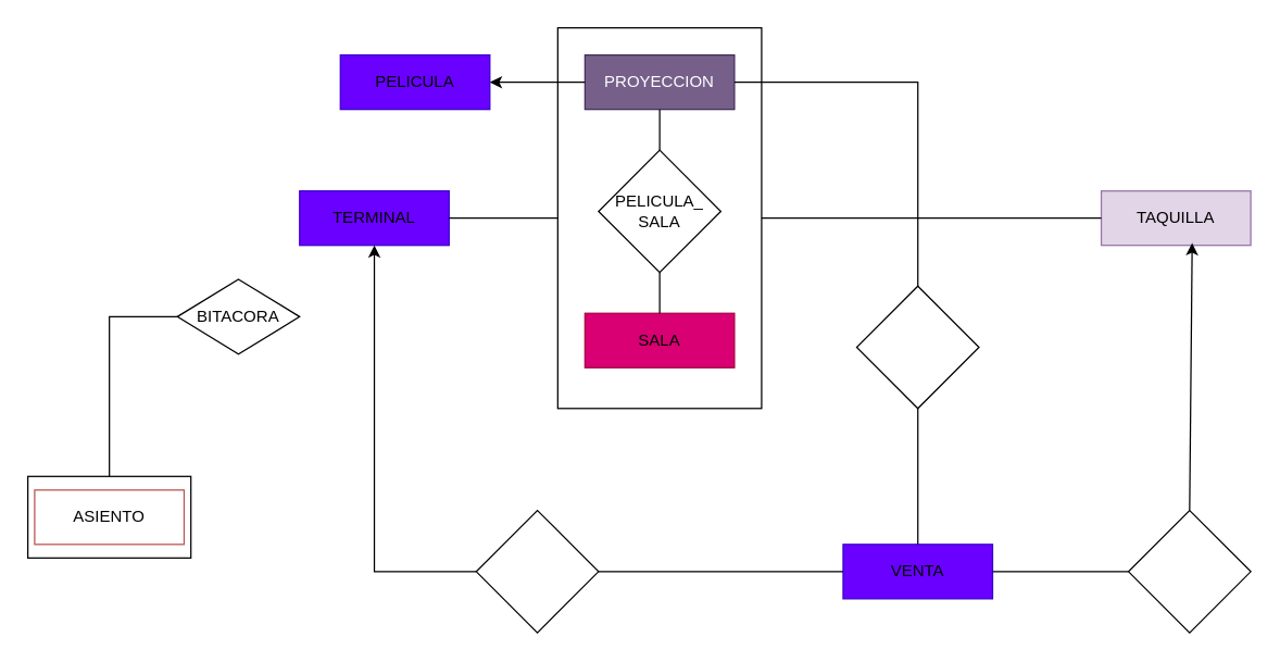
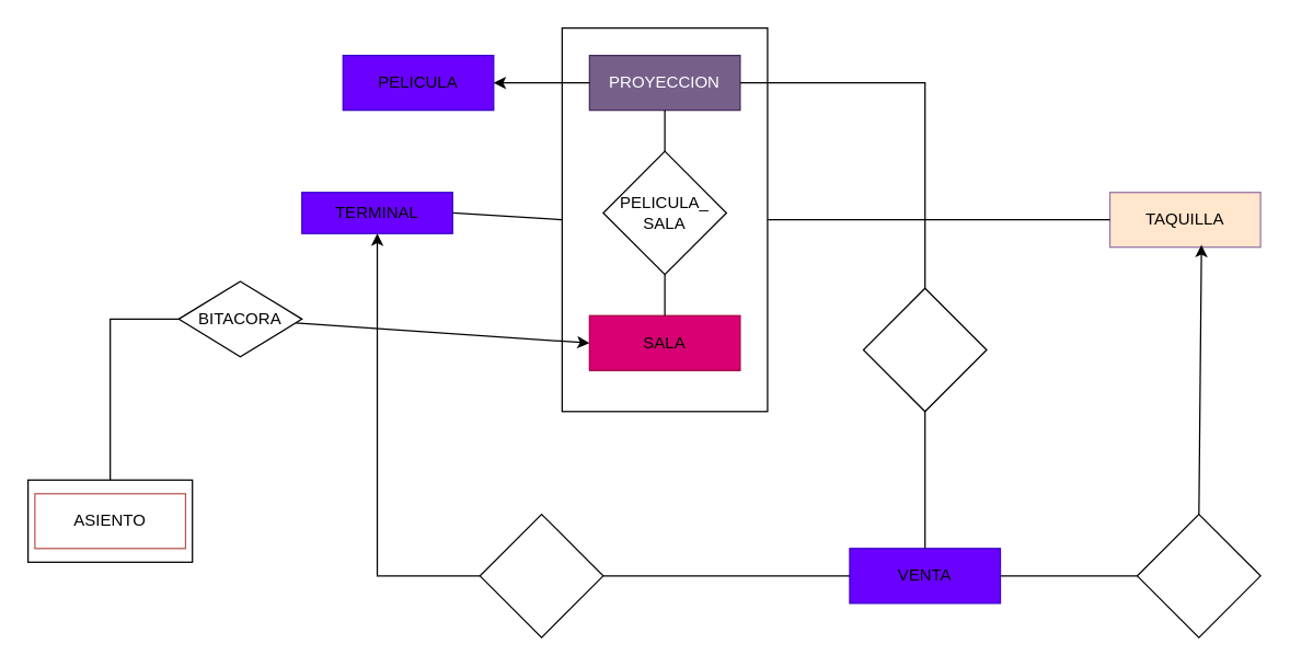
  <mxCell id="0" />
  <mxCell id="1" parent="0" />
  <mxCell id="2" value="" style="rounded=0;whiteSpace=wrap;html=1;" vertex="1" parent="1"><mxGeometry x="20" y="350" width="120" height="60" as="geometry" /></mxCell>
  <mxCell id="3" value="" style="rounded=0;whiteSpace=wrap;html=1;" vertex="1" parent="1"><mxGeometry x="410" y="20" width="150" height="280" as="geometry" /></mxCell>
  <mxCell id="4" value="PROYECCION" style="rounded=0;whiteSpace=wrap;html=1;fillColor=#76608a;fontColor=#ffffff;strokeColor=#432D57;" vertex="1" parent="1"><mxGeometry x="430" y="40" width="110" height="40" as="geometry" /></mxCell>
  <mxCell id="5" value="PELICULA_&lt;div&gt;SALA&lt;/div&gt;" style="rhombus;whiteSpace=wrap;html=1;" vertex="1" parent="1"><mxGeometry x="440" y="110" width="90" height="90" as="geometry" /></mxCell>
  <mxCell id="6" value="&lt;font color=&quot;#000000&quot;&gt;SALA&lt;/font&gt;" style="rounded=0;whiteSpace=wrap;html=1;fillColor=#d80073;strokeColor=#A50040;fontColor=#ffffff;" vertex="1" parent="1"><mxGeometry x="430" y="230" width="110" height="40" as="geometry" /></mxCell>
  <mxCell id="7" value="" style="endArrow=none;html=1;rounded=0;entryX=0.5;entryY=1;entryDx=0;entryDy=0;" edge="1" parent="1" source="5" target="4"><mxGeometry width="50" height="50" relative="1" as="geometry"><mxPoint x="300" y="220" as="sourcePoint" /><mxPoint x="350" y="170" as="targetPoint" /></mxGeometry></mxCell>
  <mxCell id="8" value="" style="endArrow=none;html=1;rounded=0;entryX=0.5;entryY=1;entryDx=0;entryDy=0;exitX=0.5;exitY=0;exitDx=0;exitDy=0;" edge="1" parent="1" source="6" target="5"><mxGeometry width="50" height="50" relative="1" as="geometry"><mxPoint x="470" y="250" as="sourcePoint" /><mxPoint x="490" y="280" as="targetPoint" /></mxGeometry></mxCell>
- <mxCell id="9" value="&lt;font color=&quot;#000000&quot;&gt;TERMINAL&lt;/font&gt;" style="rounded=0;whiteSpace=wrap;html=1;fillColor=#6a00ff;strokeColor=#3700CC;fontColor=#ffffff;" vertex="1" parent="1"><mxGeometry x="220" y="140" width="110" height="40" as="geometry" /></mxCell>
- <mxCell id="10" value="&lt;font color=&quot;#000000&quot;&gt;TAQUILLA&lt;/font&gt;" style="rounded=0;whiteSpace=wrap;html=1;fillColor=#e1d5e7;strokeColor=#9673a6;" vertex="1" parent="1"><mxGeometry x="810" y="140" width="110" height="40" as="geometry" /></mxCell>
+ <mxCell id="9" value="&lt;font color=&quot;#000000&quot;&gt;TERMINAL&lt;/font&gt;" style="rounded=0;whiteSpace=wrap;html=1;fillColor=#6a00ff;strokeColor=#3700CC;fontColor=#ffffff;" vertex="1" parent="1"><mxGeometry x="220" y="140" width="110" height="30" as="geometry" /></mxCell>
+ <mxCell id="10" value="&lt;font color=&quot;#000000&quot;&gt;TAQUILLA&lt;/font&gt;" style="rounded=0;whiteSpace=wrap;html=1;fillColor=#ffe6cc;strokeColor=#9673a6;" vertex="1" parent="1"><mxGeometry x="810" y="140" width="110" height="40" as="geometry" /></mxCell>
  <mxCell id="11" value="" style="endArrow=none;html=1;rounded=0;exitX=1;exitY=0.5;exitDx=0;exitDy=0;entryX=0;entryY=0.5;entryDx=0;entryDy=0;" edge="1" parent="1" source="9" target="3"><mxGeometry width="50" height="50" relative="1" as="geometry"><mxPoint x="320" y="270" as="sourcePoint" /><mxPoint x="370" y="220" as="targetPoint" /></mxGeometry></mxCell>
  <mxCell id="12" value="" style="endArrow=none;html=1;rounded=0;entryX=0;entryY=0.5;entryDx=0;entryDy=0;exitX=1;exitY=0.5;exitDx=0;exitDy=0;" edge="1" parent="1" source="3" target="10"><mxGeometry width="50" height="50" relative="1" as="geometry"><mxPoint x="660" y="310" as="sourcePoint" /><mxPoint x="710" y="260" as="targetPoint" /></mxGeometry></mxCell>
  <mxCell id="13" value="&lt;font color=&quot;#000000&quot;&gt;ASIENTO&lt;/font&gt;" style="rounded=0;whiteSpace=wrap;html=1;fillColor=#ffffff;strokeColor=#b85450;" vertex="1" parent="1"><mxGeometry x="25" y="360" width="110" height="40" as="geometry" /></mxCell>
  <mxCell id="14" value="BITACORA" style="rhombus;whiteSpace=wrap;html=1;" vertex="1" parent="1"><mxGeometry x="130" y="205" width="90" height="55" as="geometry" /></mxCell>
  <mxCell id="15" value="" style="endArrow=none;html=1;rounded=0;exitX=0.5;exitY=0;exitDx=0;exitDy=0;entryX=0;entryY=0.5;entryDx=0;entryDy=0;edgeStyle=orthogonalEdgeStyle;" edge="1" parent="1" source="2" target="14"><mxGeometry width="50" height="50" relative="1" as="geometry"><mxPoint x="10" y="320" as="sourcePoint" /><mxPoint x="60" y="270" as="targetPoint" /></mxGeometry></mxCell>
+ <mxCell id="16" value="" style="endArrow=classic;html=1;rounded=0;entryX=0;entryY=0.5;entryDx=0;entryDy=0;" edge="1" parent="1" source="14" target="6"><mxGeometry width="50" height="50" relative="1" as="geometry"><mxPoint x="340" y="380" as="sourcePoint" /><mxPoint x="390" y="330" as="targetPoint" /></mxGeometry></mxCell>
  <mxCell id="17" value="&lt;font color=&quot;#000000&quot;&gt;PELICULA&lt;/font&gt;" style="rounded=0;whiteSpace=wrap;html=1;fillColor=#6a00ff;strokeColor=#3700CC;fontColor=#ffffff;" vertex="1" parent="1"><mxGeometry x="250" y="40" width="110" height="40" as="geometry" /></mxCell>
  <mxCell id="18" value="" style="endArrow=classic;html=1;rounded=0;entryX=1;entryY=0.5;entryDx=0;entryDy=0;exitX=0;exitY=0.5;exitDx=0;exitDy=0;" edge="1" parent="1" source="4" target="17"><mxGeometry width="50" height="50" relative="1" as="geometry"><mxPoint y="170" as="sourcePoint" x="170" /><mxPoint x="220" y="120" as="targetPoint" /></mxGeometry></mxCell>
  <mxCell id="19" value="&lt;font color=&quot;#000000&quot;&gt;VENTA&lt;/font&gt;" style="rounded=0;whiteSpace=wrap;html=1;fillColor=#6a00ff;strokeColor=#3700CC;fontColor=#ffffff;" vertex="1" parent="1"><mxGeometry x="620" y="400" width="110" height="40" as="geometry" /></mxCell>
  <mxCell id="20" value="" style="rhombus;whiteSpace=wrap;html=1;" vertex="1" parent="1"><mxGeometry x="350" y="375" width="90" height="90" as="geometry" /></mxCell>
  <mxCell id="21" value="" style="endArrow=none;html=1;rounded=0;entryX=0;entryY=0.5;entryDx=0;entryDy=0;" edge="1" parent="1" target="19"><mxGeometry width="50" height="50" relative="1" as="geometry"><mxPoint x="440" y="420" as="sourcePoint" /><mxPoint x="570" y="410" as="targetPoint" /></mxGeometry></mxCell>
  <mxCell id="22" value="" style="endArrow=classic;html=1;rounded=0;entryX=0.5;entryY=1;entryDx=0;entryDy=0;exitX=0;exitY=0.5;exitDx=0;exitDy=0;edgeStyle=orthogonalEdgeStyle;" edge="1" parent="1" source="20" target="9"><mxGeometry width="50" height="50" relative="1" as="geometry"><mxPoint x="250" y="270" as="sourcePoint" /><mxPoint x="300" y="220" as="targetPoint" /></mxGeometry></mxCell>
  <mxCell id="23" value="" style="rhombus;whiteSpace=wrap;html=1;" vertex="1" parent="1"><mxGeometry x="830" y="375" width="90" height="90" as="geometry" /></mxCell>
  <mxCell id="24" value="" style="endArrow=classic;html=1;rounded=0;entryX=0.608;entryY=0.958;entryDx=0;entryDy=0;entryPerimeter=0;exitX=0.5;exitY=0;exitDx=0;exitDy=0;" edge="1" parent="1" source="23" target="10"><mxGeometry width="50" height="50" relative="1" as="geometry"><mxPoint x="750" y="470" as="sourcePoint" /><mxPoint x="800" y="420" as="targetPoint" /></mxGeometry></mxCell>
  <mxCell id="25" value="" style="endArrow=none;html=1;rounded=0;entryX=0;entryY=0.5;entryDx=0;entryDy=0;exitX=1;exitY=0.5;exitDx=0;exitDy=0;" edge="1" parent="1" source="19" target="23"><mxGeometry width="50" height="50" relative="1" as="geometry"><mxPoint x="750" y="460" as="sourcePoint" /><mxPoint x="800" y="410" as="targetPoint" /></mxGeometry></mxCell>
  <mxCell id="26" value="" style="rhombus;whiteSpace=wrap;html=1;" vertex="1" parent="1"><mxGeometry x="630" y="210" width="90" height="90" as="geometry" /></mxCell>
  <mxCell id="27" value="" style="endArrow=none;html=1;rounded=0;entryX=0.5;entryY=1;entryDx=0;entryDy=0;exitX=0.5;exitY=0;exitDx=0;exitDy=0;" edge="1" parent="1" source="19" target="26"><mxGeometry width="50" height="50" relative="1" as="geometry"><mxPoint x="610" y="380" as="sourcePoint" /><mxPoint x="660" y="330" as="targetPoint" /></mxGeometry></mxCell>
  <mxCell id="28" value="" style="endArrow=none;html=1;rounded=0;exitX=0.5;exitY=0;exitDx=0;exitDy=0;entryX=1;entryY=0.5;entryDx=0;entryDy=0;edgeStyle=orthogonalEdgeStyle;" edge="1" parent="1" source="26" target="4"><mxGeometry width="50" height="50" relative="1" as="geometry"><mxPoint x="670" y="180" as="sourcePoint" /><mxPoint x="720" y="130" as="targetPoint" /></mxGeometry></mxCell>
